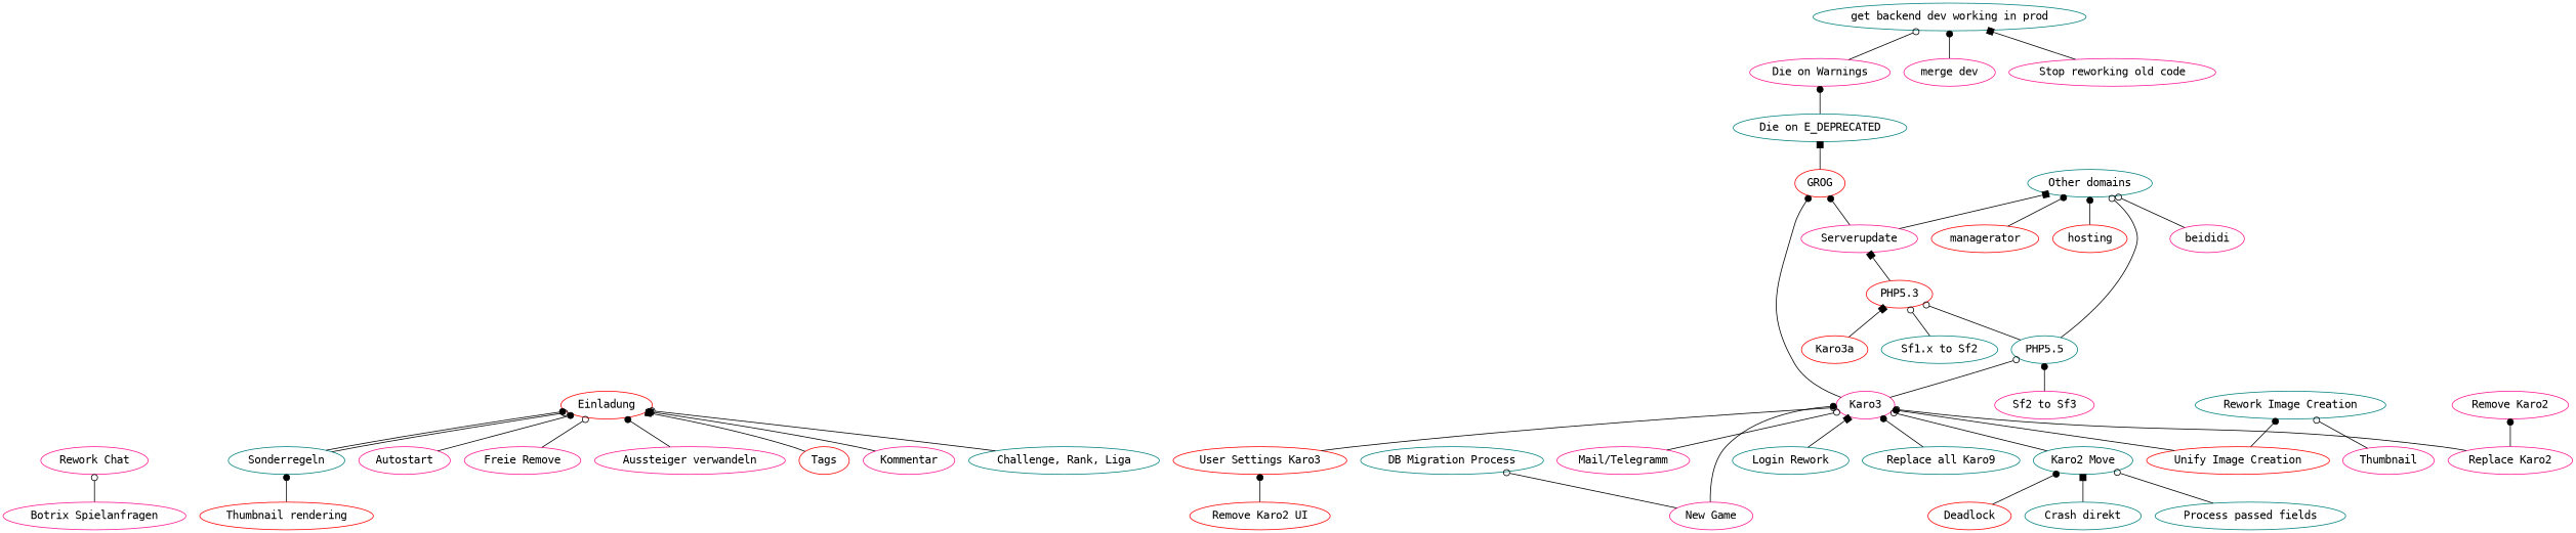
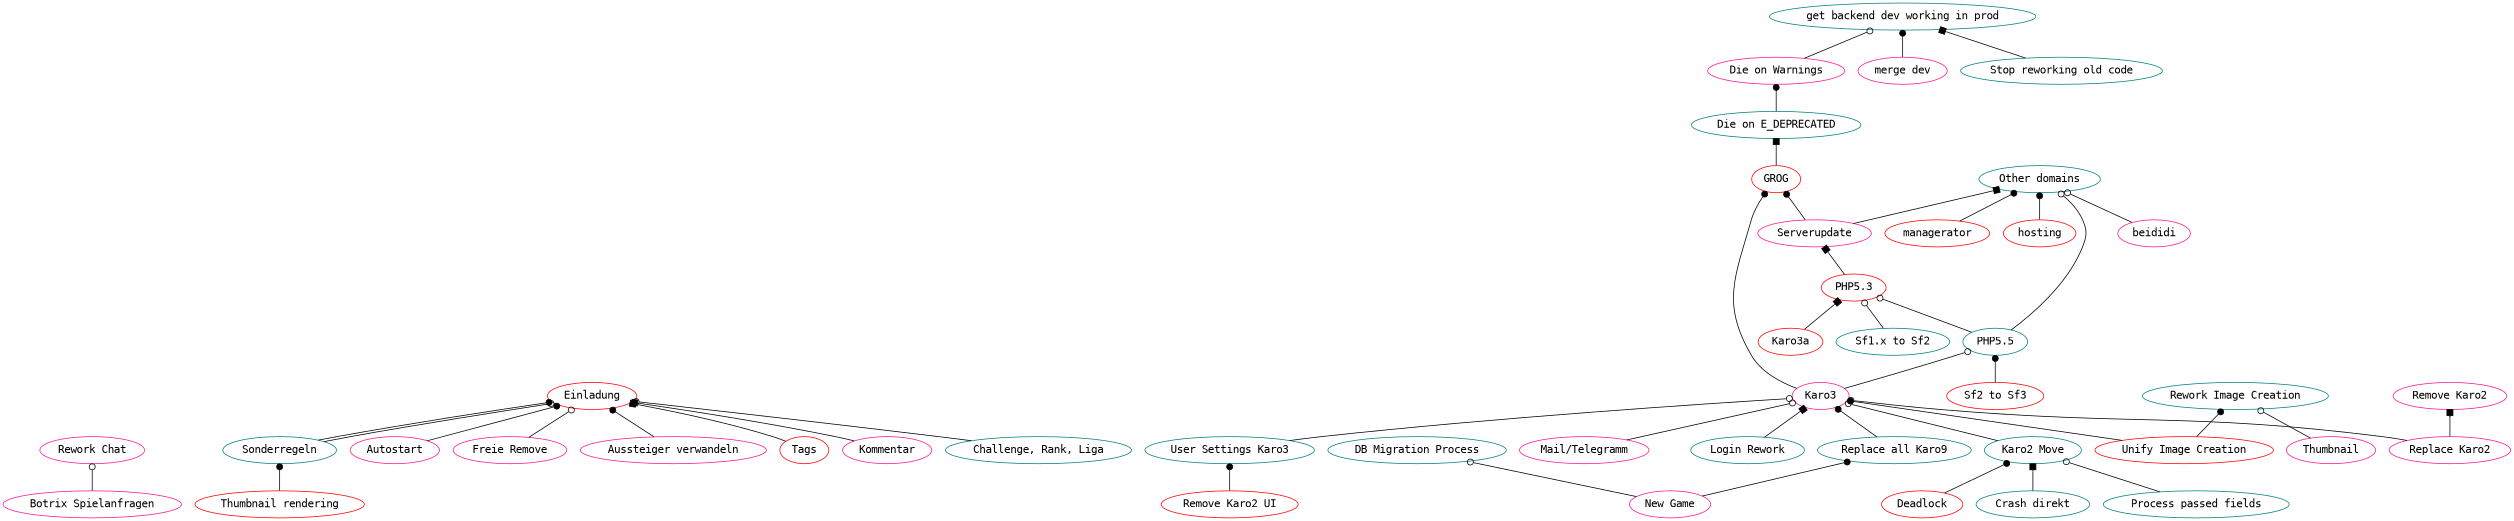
  digraph {
    fontname="DejaVu Sans Mono"
    rankdir=BT
    node [color=deeppink fontname="DejaVu Sans Mono"]
    edge [arrowhead=dot fontname="DejaVu Sans Mono"]
    "Botrix Spielanfragen"
    "Rework Chat"
    "Thumbnail rendering" [color=red]
    Sonderregeln [color=teal]
    "New Game"
    Karo3
    "DB Migration Process" [color=teal]
    GROG [color=red]
    "PHP5.5" [color=teal]
    Einladung [color=red]
    Autostart
    n12 [label="Freie Remove"]
    "Aussteiger verwandeln"
    Tags [color=red]
    Kommentar
    "Challenge, Rank, Liga" [color=teal]
    "Die on E_DEPRECATED" [color=teal]
    "Die on Warnings"
    "get backend dev working in prod" [color=teal]
    "merge dev"
-   "Stop reworking old code"
+   "Stop reworking old code" [color=teal]
    "Mail/Telegramm"
    "PHP5.3" [color=red]
    "Other domains" [color=teal]
    Serverupdate
    beididi
    managerator [color=red]
    hosting [color=red]
    Deadlock [color=red]
    "Karo2 Move" [color=teal]
    "Crash direkt" [color=teal]
    "Process passed fields" [color=teal]
    Thumbnail
    "Rework Image Creation" [color=teal]
    "Unify Image Creation" [color=red]
    Karo3a [color=red]
-   "Sf2 to Sf3"
+   "Sf2 to Sf3" [color=red]
    "Sf1.x to Sf2" [color=teal]
    "Replace Karo2"
    "Remove Karo2"
-   "User Settings Karo3" [color=red]
+   "User Settings Karo3" [color=teal]
    "Remove Karo2 UI" [color=red]
    "Login Rework" [color=teal]
    n44 [color=teal label="Replace all Karo9"]
    "Botrix Spielanfragen" -> "Rework Chat" [arrowhead=odot]
    "Thumbnail rendering" -> Sonderregeln
    Sonderregeln -> Einladung
    Sonderregeln -> Einladung [arrowhead=odot]
-   "New Game" -> Karo3
+   "New Game" -> n44
    "New Game" -> "DB Migration Process" [arrowhead=odot]
    Karo3 -> GROG
    Karo3 -> "PHP5.5" [arrowhead=odot]
    GROG -> "Die on E_DEPRECATED" [arrowhead=box]
    "PHP5.5" -> "PHP5.3" [arrowhead=odot]
    "PHP5.5" -> "Other domains" [arrowhead=odot]
    Autostart -> Einladung
    n12 -> Einladung [arrowhead=odot]
    "Aussteiger verwandeln" -> Einladung
    Tags -> Einladung [arrowhead=box]
    Kommentar -> Einladung [arrowhead=box]
    "Challenge, Rank, Liga" -> Einladung [arrowhead=odot]
    "Die on E_DEPRECATED" -> "Die on Warnings"
    "Die on Warnings" -> "get backend dev working in prod" [arrowhead=odot]
    "merge dev" -> "get backend dev working in prod"
    "Stop reworking old code" -> "get backend dev working in prod" [arrowhead=box]
    "Mail/Telegramm" -> Karo3 [arrowhead=odot]
    "PHP5.3" -> Serverupdate [arrowhead=box]
    Serverupdate -> GROG
    Serverupdate -> "Other domains" [arrowhead=box]
    beididi -> "Other domains" [arrowhead=odot]
    managerator -> "Other domains"
    hosting -> "Other domains"
    Deadlock -> "Karo2 Move"
    "Karo2 Move" -> Karo3 [arrowhead=odot]
    "Crash direkt" -> "Karo2 Move" [arrowhead=box]
    "Process passed fields" -> "Karo2 Move" [arrowhead=odot]
    Thumbnail -> "Rework Image Creation" [arrowhead=odot]
    "Unify Image Creation" -> Karo3
    "Unify Image Creation" -> "Rework Image Creation"
    Karo3a -> "PHP5.3" [arrowhead=box]
    "Sf2 to Sf3" -> "PHP5.5"
    "Sf1.x to Sf2" -> "PHP5.3" [arrowhead=odot]
    "Replace Karo2" -> Karo3 [arrowhead=odot]
-   "Replace Karo2" -> "Remove Karo2"
+   "Replace Karo2" -> "Remove Karo2" [arrowhead=box]
    "User Settings Karo3" -> Karo3 [arrowhead=odot]
    "Remove Karo2 UI" -> "User Settings Karo3"
    "Login Rework" -> Karo3 [arrowhead=box]
    n44 -> Karo3
  }
